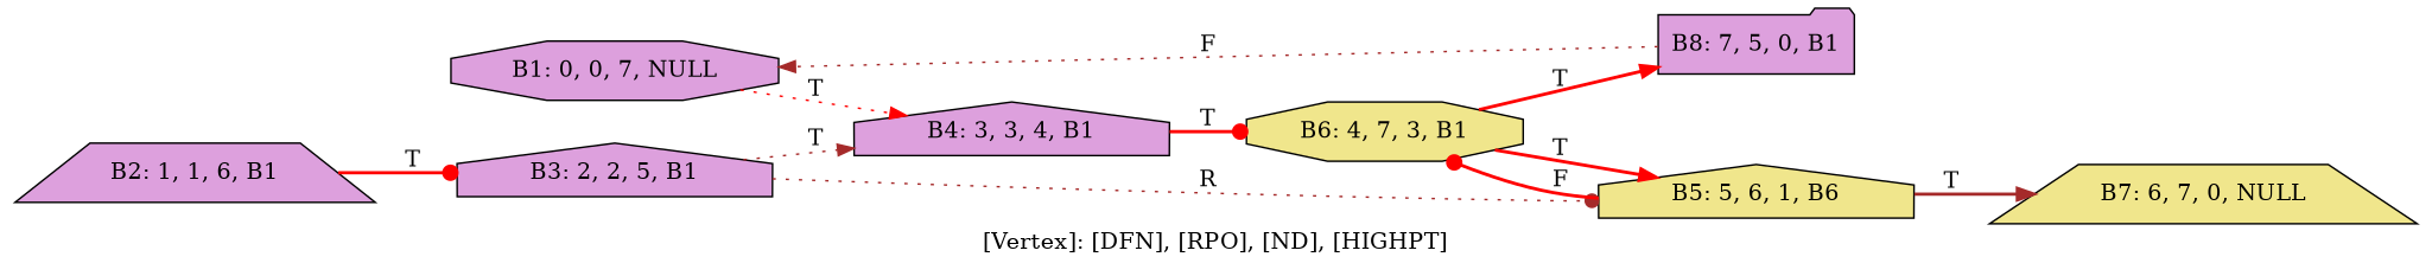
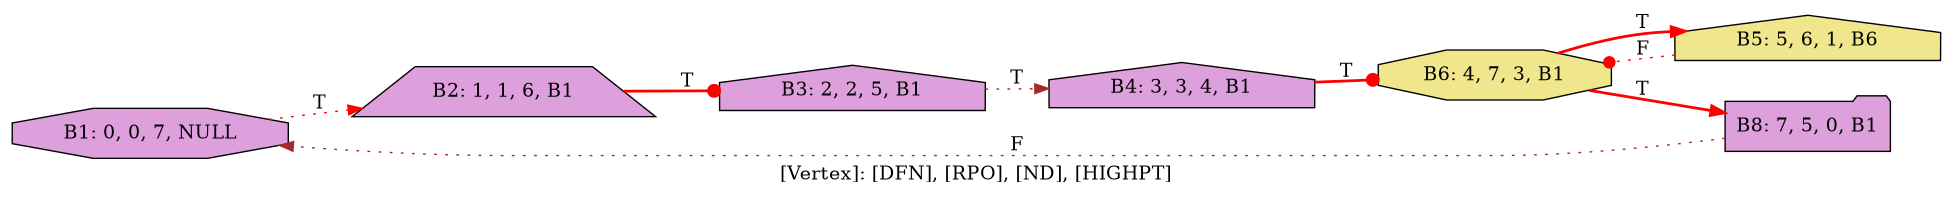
  digraph {
    label="[Vertex]: [DFN], [RPO], [ND], [HIGHPT]"
    rankdir=LR
    node [fillcolor=plum shape=house style=filled]
    edge [arrowhead=normal color=red style=bold]
    n1 [label="B1: 0, 0, 7, NULL" shape=octagon]
    n2 [label="B2: 1, 1, 6, B1" shape=trapezium]
    n3 [label="B3: 2, 2, 5, B1"]
    n4 [label="B4: 3, 3, 4, B1"]
    n5 [fillcolor=khaki label="B5: 5, 6, 1, B6"]
    n6 [fillcolor=khaki label="B6: 4, 7, 3, B1" shape=octagon]
-   n7 [fillcolor=khaki label="B7: 6, 7, 0, NULL" shape=trapezium]
    n8 [label="B8: 7, 5, 0, B1" shape=folder]
-   n1 -> n4 [label=T style=dotted]
+   n1 -> n2 [label=T style=dotted]
    n2 -> n3 [arrowhead=dot label=T]
    n3 -> n4 [color=brown label=T style=dotted]
-   n3 -> n5 [arrowhead=dot color=brown label=R style=dotted]
    n4 -> n6 [arrowhead=dot label=T]
-   n5 -> n6 [arrowhead=dot label=F]
-   n5 -> n7 [color=brown label=T]
+   n5 -> n6 [arrowhead=dot label=F style=dotted]
    n6 -> n5 [label=T]
    n6 -> n8 [label=T]
    n8 -> n1 [color=brown label=F style=dotted]
  }
